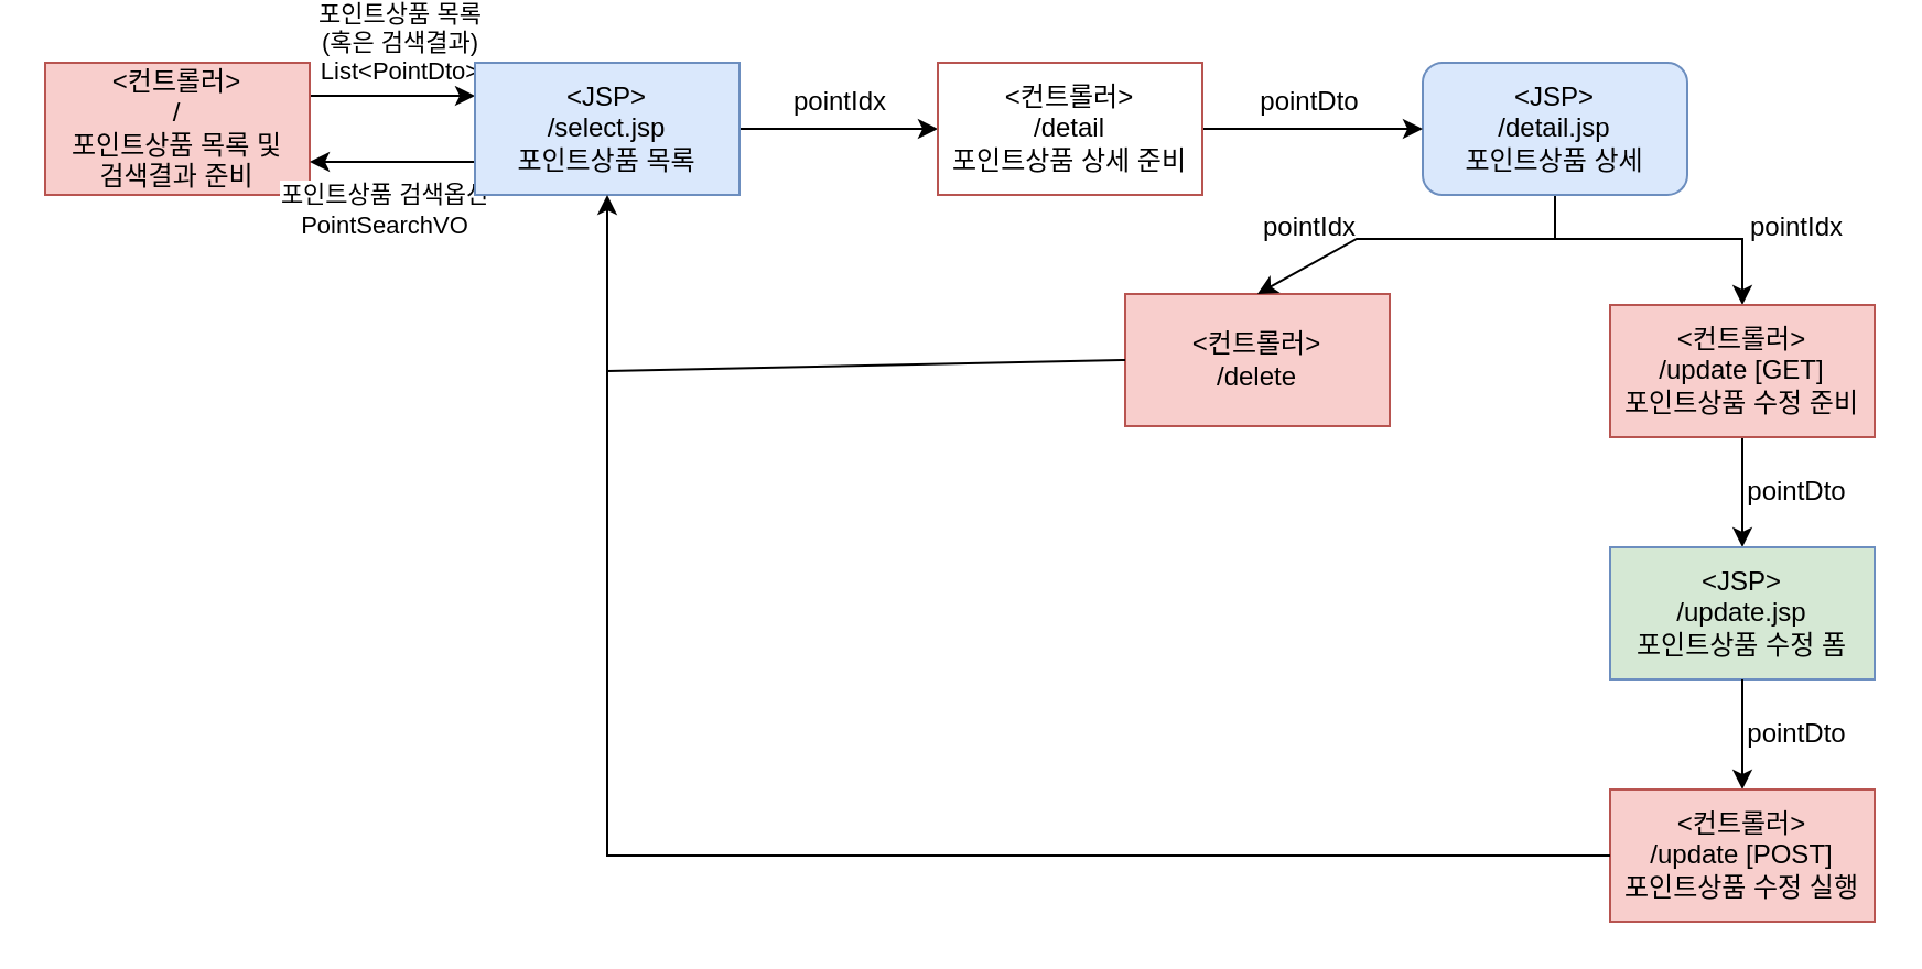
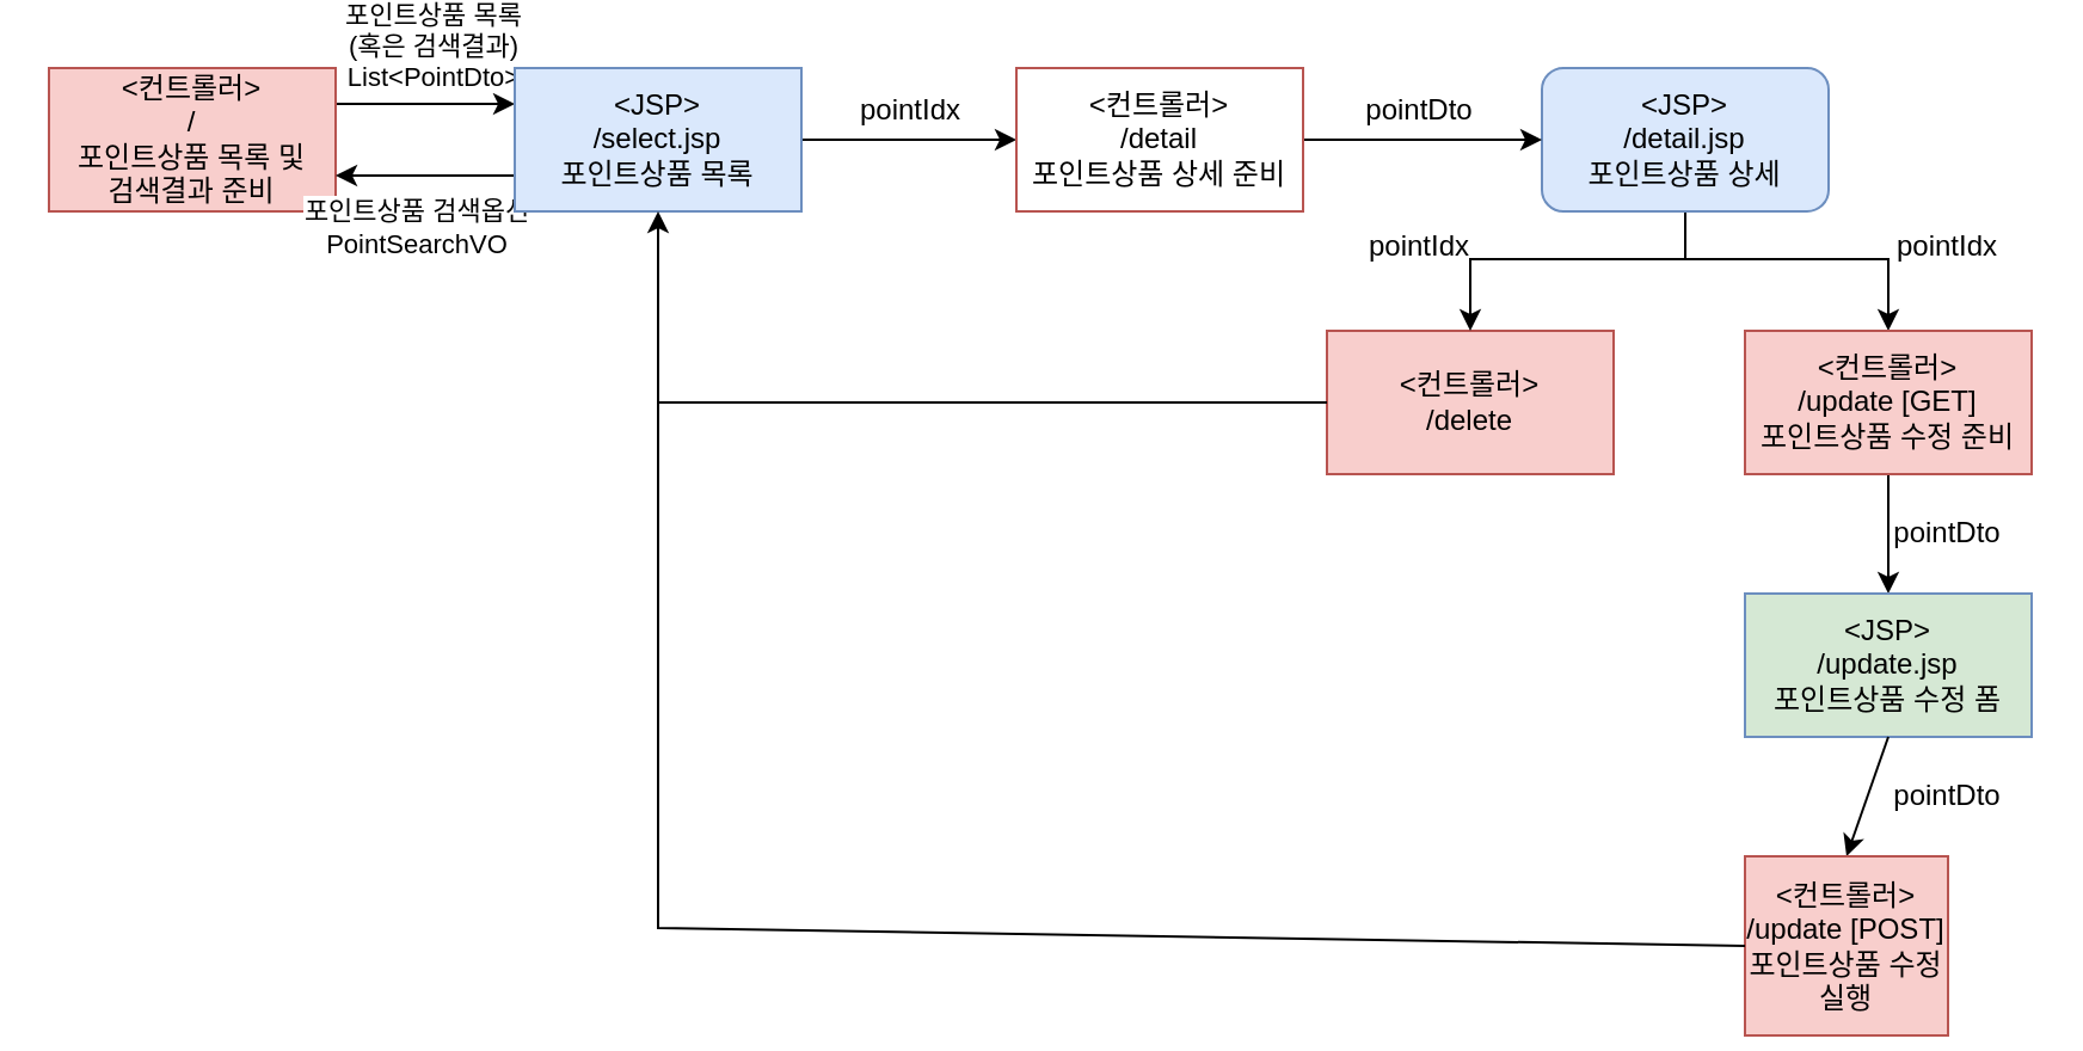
  <mxCell id="0" />
  <mxCell id="1" parent="0" />
  <mxCell id="2" value="" style="edgeStyle=none;html=1;entryX=0;entryY=0.25;entryDx=0;entryDy=0;exitX=1;exitY=0.25;exitDx=0;exitDy=0;" edge="1" parent="1" source="4" target="8"><mxGeometry relative="1" as="geometry"><mxPoint x="115" y="40" as="sourcePoint" /><Array as="points" /></mxGeometry></mxCell>
  <mxCell id="3" value="포인트상품 목록&lt;br&gt;(혹은 검색결과)&lt;br&gt;List&amp;lt;PointDto&amp;gt;" style="edgeLabel;html=1;align=center;verticalAlign=middle;resizable=0;points=[];" vertex="1" connectable="0" parent="2"><mxGeometry x="-0.281" y="-4" relative="1" as="geometry"><mxPoint x="13" y="-28" as="offset" /></mxGeometry></mxCell>
  <mxCell id="4" value="&amp;lt;컨트롤러&amp;gt;&lt;br&gt;/&lt;br&gt;포인트상품 목록 및&lt;br&gt;검색결과 준비" style="rounded=0;whiteSpace=wrap;html=1;fillColor=#f8cecc;strokeColor=#b85450;" vertex="1" parent="1"><mxGeometry x="20" y="20" width="120" height="60" as="geometry" /></mxCell>
  <mxCell id="5" value="" style="edgeStyle=none;html=1;" edge="1" parent="1" source="8" target="12"><mxGeometry relative="1" as="geometry" /></mxCell>
  <mxCell id="6" value="" style="edgeStyle=none;html=1;entryX=1;entryY=0.75;entryDx=0;entryDy=0;exitX=0;exitY=0.75;exitDx=0;exitDy=0;" edge="1" parent="1" source="8" target="4"><mxGeometry relative="1" as="geometry" /></mxCell>
  <mxCell id="7" value="포인트상품 검색옵션&lt;br&gt;PointSearchVO" style="edgeLabel;html=1;align=center;verticalAlign=middle;resizable=0;points=[];" vertex="1" connectable="0" parent="6"><mxGeometry x="-0.344" relative="1" as="geometry"><mxPoint x="-17" y="21" as="offset" /></mxGeometry></mxCell>
  <mxCell id="8" value="&amp;lt;JSP&amp;gt;&lt;br&gt;/select.jsp&lt;br&gt;포인트상품 목록" style="rounded=0;whiteSpace=wrap;html=1;fillColor=#dae8fc;strokeColor=#6c8ebf;" vertex="1" parent="1"><mxGeometry x="215" y="20" width="120" height="60" as="geometry" /></mxCell>
  <mxCell id="9" value="" style="edgeStyle=none;html=1;entryX=0.5;entryY=0;entryDx=0;entryDy=0;rounded=0;exitX=0.5;exitY=1;exitDx=0;exitDy=0;" edge="1" parent="1" source="10" target="14"><mxGeometry relative="1" as="geometry"><Array as="points"><mxPoint x="705" y="100" /><mxPoint x="790" y="100" /></Array></mxGeometry></mxCell>
  <mxCell id="10" value="&amp;lt;JSP&amp;gt;&lt;br&gt;/detail.jsp&lt;br&gt;포인트상품 상세" style="whiteSpace=wrap;html=1;fillColor=#dae8fc;strokeColor=#6c8ebf;rounded=1;" vertex="1" parent="1"><mxGeometry x="645" y="20" width="120" height="60" as="geometry" /></mxCell>
  <mxCell id="11" value="" style="edgeStyle=none;html=1;" edge="1" parent="1" source="12" target="10"><mxGeometry relative="1" as="geometry" /></mxCell>
  <mxCell id="12" value="&amp;lt;컨트롤러&amp;gt;&lt;br&gt;/detail&lt;br&gt;포인트상품 상세 준비" style="rounded=0;whiteSpace=wrap;html=1;fillColor=#ffffff;strokeColor=#b85450;" vertex="1" parent="1"><mxGeometry x="425" y="20" width="120" height="60" as="geometry" /></mxCell>
  <mxCell id="13" value="" style="edgeStyle=none;html=1;" edge="1" parent="1" source="14" target="15"><mxGeometry relative="1" as="geometry" /></mxCell>
  <mxCell id="14" value="&amp;lt;컨트롤러&amp;gt;&lt;br&gt;/update [GET]&lt;br&gt;포인트상품 수정 준비" style="rounded=0;whiteSpace=wrap;html=1;fillColor=#f8cecc;strokeColor=#b85450;" vertex="1" parent="1"><mxGeometry x="730" y="130" width="120" height="60" as="geometry" /></mxCell>
  <mxCell id="15" value="&amp;lt;JSP&amp;gt;&lt;br&gt;/update.jsp&lt;br&gt;포인트상품 수정 폼" style="rounded=0;whiteSpace=wrap;html=1;fillColor=#d5e8d4;strokeColor=#6c8ebf;" vertex="1" parent="1"><mxGeometry x="730" y="240" width="120" height="60" as="geometry" /></mxCell>
  <mxCell id="16" value="" style="endArrow=classic;html=1;exitX=0.5;exitY=1;exitDx=0;exitDy=0;rounded=0;entryX=0.5;entryY=0;entryDx=0;entryDy=0;" edge="1" parent="1" source="15" target="17"><mxGeometry width="50" height="50" relative="1" as="geometry"><mxPoint x="820" y="130" as="sourcePoint" /><mxPoint x="850" y="150" as="targetPoint" /><Array as="points" /></mxGeometry></mxCell>
- <mxCell id="17" value="&amp;lt;컨트롤러&amp;gt;&lt;br&gt;/update [POST]&lt;br&gt;포인트상품 수정 실행" style="rounded=0;whiteSpace=wrap;html=1;fillColor=#f8cecc;strokeColor=#b85450;" vertex="1" parent="1"><mxGeometry x="730" y="350" width="120" height="60" as="geometry" /></mxCell>
+ <mxCell id="17" value="&amp;lt;컨트롤러&amp;gt;&lt;br&gt;/update [POST]&lt;br&gt;포인트상품 수정 실행" style="rounded=0;whiteSpace=wrap;html=1;fillColor=#f8cecc;strokeColor=#b85450;" vertex="1" parent="1"><mxGeometry x="730" y="350" width="85" height="75" as="geometry" /></mxCell>
  <mxCell id="18" value="" style="endArrow=classic;html=1;rounded=0;entryX=0.5;entryY=1;entryDx=0;entryDy=0;exitX=0;exitY=0.5;exitDx=0;exitDy=0;" edge="1" parent="1" source="17" target="8"><mxGeometry width="50" height="50" relative="1" as="geometry"><mxPoint x="355" y="260" as="sourcePoint" /><mxPoint x="405" y="210" as="targetPoint" /><Array as="points"><mxPoint x="275" y="380" /></Array></mxGeometry></mxCell>
- <mxCell id="19" value="&amp;lt;컨트롤러&amp;gt;&lt;br&gt;/delete" style="rounded=0;whiteSpace=wrap;html=1;fillColor=#f8cecc;strokeColor=#b85450;" vertex="1" parent="1"><mxGeometry x="510" y="125" width="120" height="60" as="geometry" /></mxCell>
+ <mxCell id="19" value="&amp;lt;컨트롤러&amp;gt;&lt;br&gt;/delete" style="rounded=0;whiteSpace=wrap;html=1;fillColor=#f8cecc;strokeColor=#b85450;" vertex="1" parent="1"><mxGeometry x="555" y="130" width="120" height="60" as="geometry" /></mxCell>
  <mxCell id="20" value="" style="endArrow=classic;html=1;rounded=0;entryX=0.5;entryY=0;entryDx=0;entryDy=0;" edge="1" parent="1" target="19"><mxGeometry width="50" height="50" relative="1" as="geometry"><mxPoint x="705" y="100" as="sourcePoint" /><mxPoint x="445" y="120" as="targetPoint" /><Array as="points"><mxPoint x="615" y="100" /></Array></mxGeometry></mxCell>
  <mxCell id="21" value="" style="endArrow=none;html=1;rounded=0;entryX=0;entryY=0.5;entryDx=0;entryDy=0;" edge="1" parent="1" target="19"><mxGeometry width="50" height="50" relative="1" as="geometry"><mxPoint x="275" y="160" as="sourcePoint" /><mxPoint x="465" y="160" as="targetPoint" /></mxGeometry></mxCell>
  <mxCell id="22" value="pointIdx" style="text;html=1;strokeColor=none;fillColor=none;align=center;verticalAlign=middle;whiteSpace=wrap;rounded=0;" vertex="1" parent="1"><mxGeometry x="351" y="23" width="60" height="30" as="geometry" /></mxCell>
  <mxCell id="23" value="pointDto" style="text;html=1;strokeColor=none;fillColor=none;align=center;verticalAlign=middle;whiteSpace=wrap;rounded=0;" vertex="1" parent="1"><mxGeometry x="564" y="23" width="60" height="30" as="geometry" /></mxCell>
  <mxCell id="24" value="pointIdx" style="text;html=1;strokeColor=none;fillColor=none;align=center;verticalAlign=middle;whiteSpace=wrap;rounded=0;" vertex="1" parent="1"><mxGeometry x="785" y="80" width="60" height="30" as="geometry" /></mxCell>
  <mxCell id="25" value="pointIdx" style="text;html=1;strokeColor=none;fillColor=none;align=center;verticalAlign=middle;whiteSpace=wrap;rounded=0;" vertex="1" parent="1"><mxGeometry x="564" y="80" width="60" height="30" as="geometry" /></mxCell>
  <mxCell id="26" value="pointDto" style="text;html=1;strokeColor=none;fillColor=none;align=center;verticalAlign=middle;whiteSpace=wrap;rounded=0;" vertex="1" parent="1"><mxGeometry x="785" y="200" width="60" height="30" as="geometry" /></mxCell>
  <mxCell id="27" value="pointDto" style="text;html=1;strokeColor=none;fillColor=none;align=center;verticalAlign=middle;whiteSpace=wrap;rounded=0;" vertex="1" parent="1"><mxGeometry x="785" y="310" width="60" height="30" as="geometry" /></mxCell>
